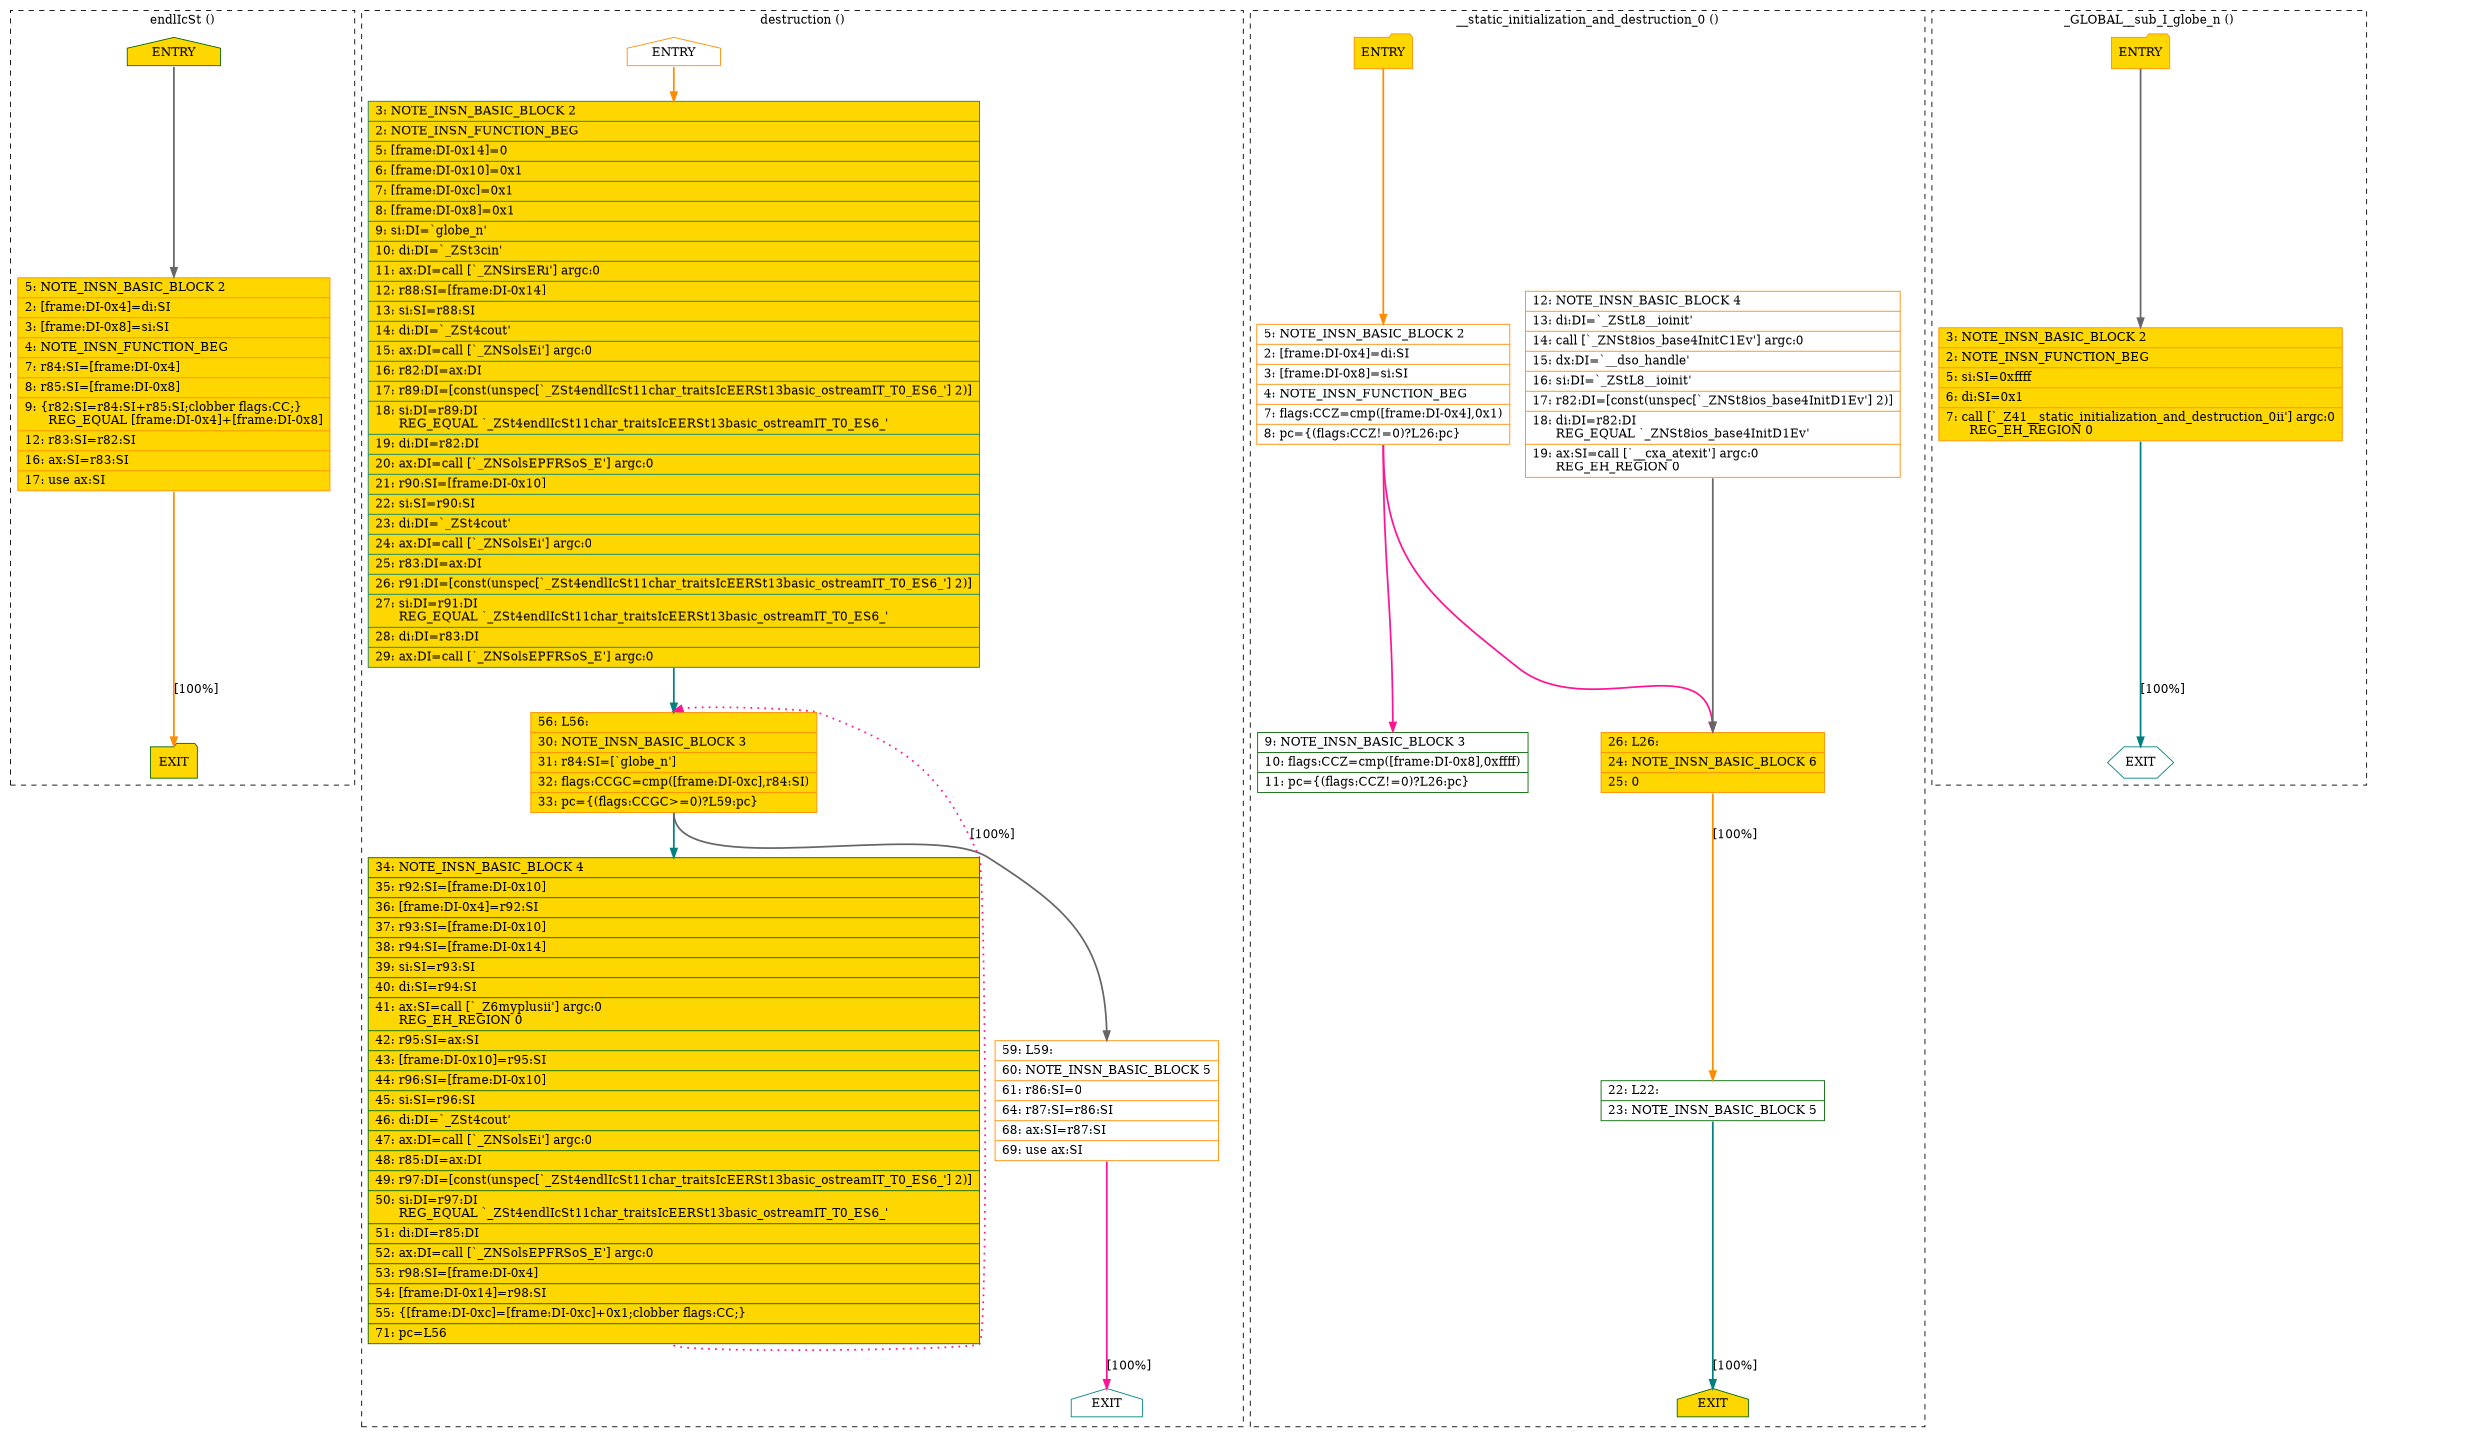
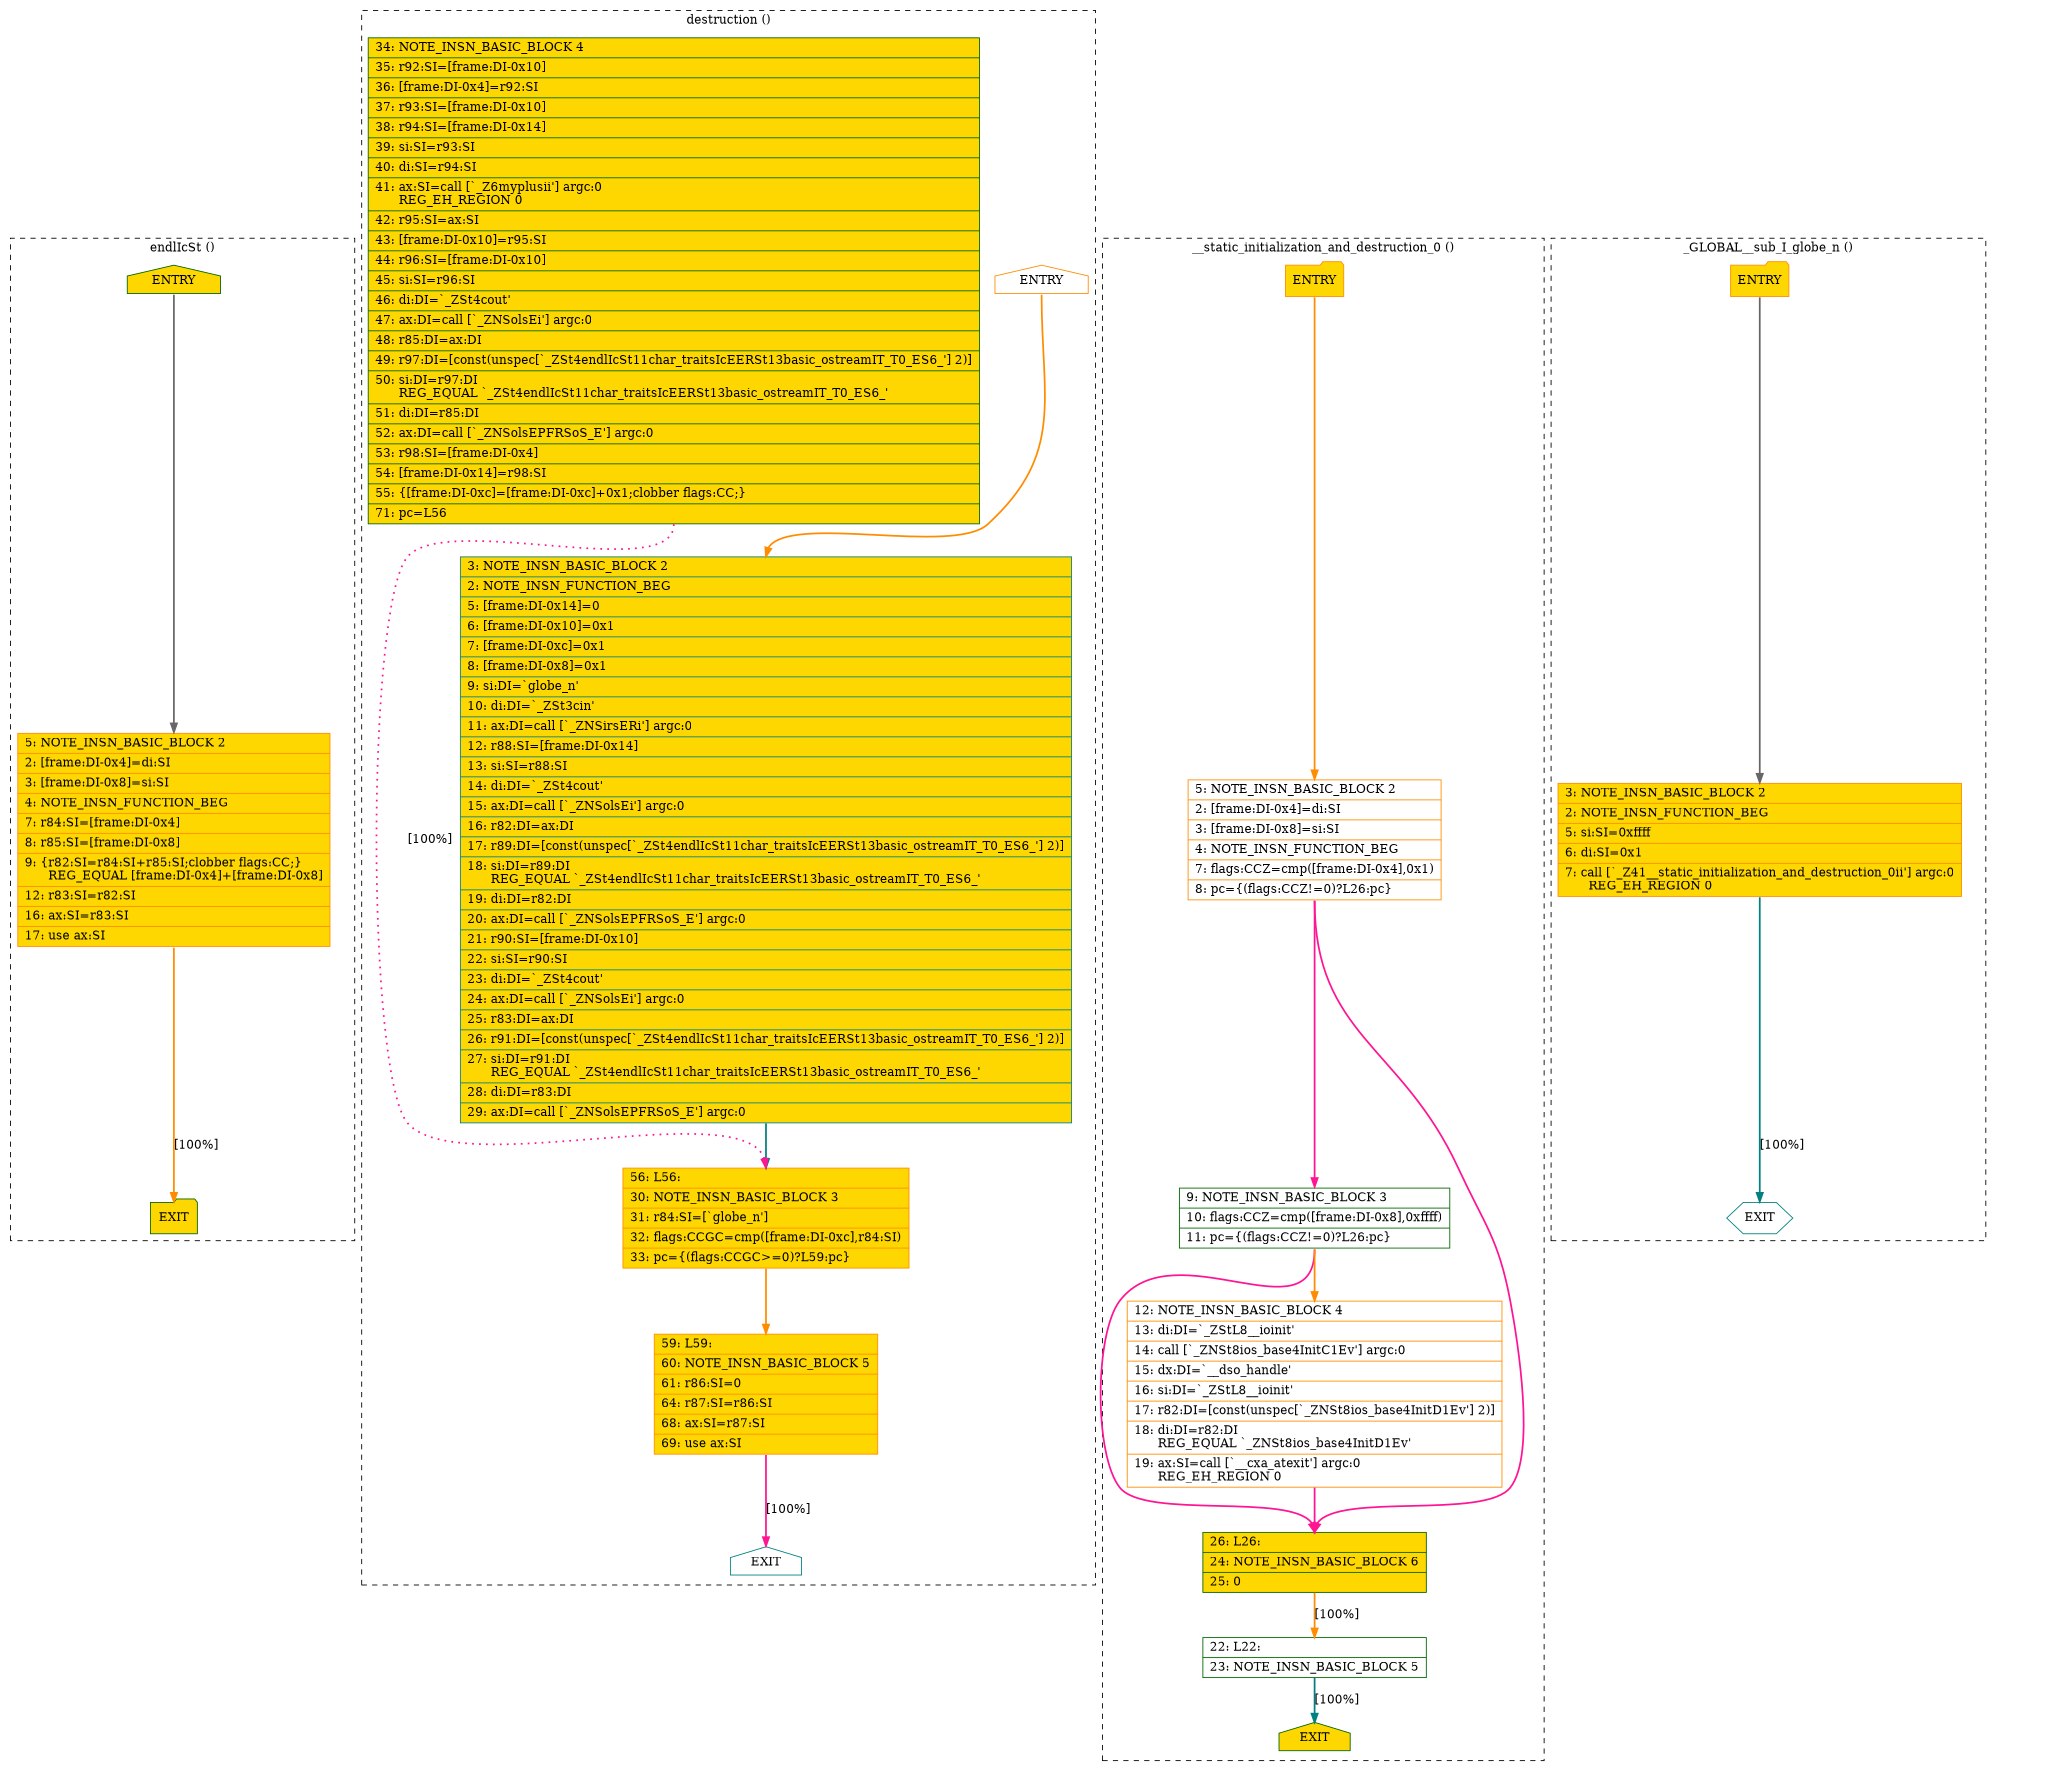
  digraph {
    node [color=darkorange fillcolor=gold shape=record style=filled]
    edge [color=darkorange constraint=true headport=n style="solid,bold" tailport=s weight=100]
    n1 [color=darkgreen label=ENTRY shape=house]
    n2 [label="{\ \ \ \ 5:\ NOTE_INSN_BASIC_BLOCK\ 2\l|\ \ \ \ 2:\ [frame:DI-0x4]=di:SI\l|\ \ \ \ 3:\ [frame:DI-0x8]=si:SI\l|\ \ \ \ 4:\ NOTE_INSN_FUNCTION_BEG\l|\ \ \ \ 7:\ r84:SI=[frame:DI-0x4]\l|\ \ \ \ 8:\ r85:SI=[frame:DI-0x8]\l|\ \ \ \ 9:\ \{r82:SI=r84:SI+r85:SI;clobber\ flags:CC;\}\l\ \ \ \ \ \ REG_EQUAL\ [frame:DI-0x4]+[frame:DI-0x8]\l|\ \ \ 12:\ r83:SI=r82:SI\l|\ \ \ 16:\ ax:SI=r83:SI\l|\ \ \ 17:\ use\ ax:SI\l}"]
    n3 [color=darkgreen label=EXIT shape=folder]
    n4 [fillcolor=white label=ENTRY shape=house]
    n5 [color=teal label="{\ \ \ \ 3:\ NOTE_INSN_BASIC_BLOCK\ 2\l|\ \ \ \ 2:\ NOTE_INSN_FUNCTION_BEG\l|\ \ \ \ 5:\ [frame:DI-0x14]=0\l|\ \ \ \ 6:\ [frame:DI-0x10]=0x1\l|\ \ \ \ 7:\ [frame:DI-0xc]=0x1\l|\ \ \ \ 8:\ [frame:DI-0x8]=0x1\l|\ \ \ \ 9:\ si:DI=`globe_n'\l|\ \ \ 10:\ di:DI=`_ZSt3cin'\l|\ \ \ 11:\ ax:DI=call\ [`_ZNSirsERi']\ argc:0\l|\ \ \ 12:\ r88:SI=[frame:DI-0x14]\l|\ \ \ 13:\ si:SI=r88:SI\l|\ \ \ 14:\ di:DI=`_ZSt4cout'\l|\ \ \ 15:\ ax:DI=call\ [`_ZNSolsEi']\ argc:0\l|\ \ \ 16:\ r82:DI=ax:DI\l|\ \ \ 17:\ r89:DI=[const(unspec[`_ZSt4endlIcSt11char_traitsIcEERSt13basic_ostreamIT_T0_ES6_']\ 2)]\l|\ \ \ 18:\ si:DI=r89:DI\l\ \ \ \ \ \ REG_EQUAL\ `_ZSt4endlIcSt11char_traitsIcEERSt13basic_ostreamIT_T0_ES6_'\l|\ \ \ 19:\ di:DI=r82:DI\l|\ \ \ 20:\ ax:DI=call\ [`_ZNSolsEPFRSoS_E']\ argc:0\l|\ \ \ 21:\ r90:SI=[frame:DI-0x10]\l|\ \ \ 22:\ si:SI=r90:SI\l|\ \ \ 23:\ di:DI=`_ZSt4cout'\l|\ \ \ 24:\ ax:DI=call\ [`_ZNSolsEi']\ argc:0\l|\ \ \ 25:\ r83:DI=ax:DI\l|\ \ \ 26:\ r91:DI=[const(unspec[`_ZSt4endlIcSt11char_traitsIcEERSt13basic_ostreamIT_T0_ES6_']\ 2)]\l|\ \ \ 27:\ si:DI=r91:DI\l\ \ \ \ \ \ REG_EQUAL\ `_ZSt4endlIcSt11char_traitsIcEERSt13basic_ostreamIT_T0_ES6_'\l|\ \ \ 28:\ di:DI=r83:DI\l|\ \ \ 29:\ ax:DI=call\ [`_ZNSolsEPFRSoS_E']\ argc:0\l}"]
    n6 [color=teal fillcolor=white label=EXIT shape=house]
    n7 [label="{\ \ \ 56:\ L56:\l|\ \ \ 30:\ NOTE_INSN_BASIC_BLOCK\ 3\l|\ \ \ 31:\ r84:SI=[`globe_n']\l|\ \ \ 32:\ flags:CCGC=cmp([frame:DI-0xc],r84:SI)\l|\ \ \ 33:\ pc=\{(flags:CCGC\>=0)?L59:pc\}\l}"]
    n8 [color=darkgreen label="{\ \ \ 34:\ NOTE_INSN_BASIC_BLOCK\ 4\l|\ \ \ 35:\ r92:SI=[frame:DI-0x10]\l|\ \ \ 36:\ [frame:DI-0x4]=r92:SI\l|\ \ \ 37:\ r93:SI=[frame:DI-0x10]\l|\ \ \ 38:\ r94:SI=[frame:DI-0x14]\l|\ \ \ 39:\ si:SI=r93:SI\l|\ \ \ 40:\ di:SI=r94:SI\l|\ \ \ 41:\ ax:SI=call\ [`_Z6myplusii']\ argc:0\l\ \ \ \ \ \ REG_EH_REGION\ 0\l|\ \ \ 42:\ r95:SI=ax:SI\l|\ \ \ 43:\ [frame:DI-0x10]=r95:SI\l|\ \ \ 44:\ r96:SI=[frame:DI-0x10]\l|\ \ \ 45:\ si:SI=r96:SI\l|\ \ \ 46:\ di:DI=`_ZSt4cout'\l|\ \ \ 47:\ ax:DI=call\ [`_ZNSolsEi']\ argc:0\l|\ \ \ 48:\ r85:DI=ax:DI\l|\ \ \ 49:\ r97:DI=[const(unspec[`_ZSt4endlIcSt11char_traitsIcEERSt13basic_ostreamIT_T0_ES6_']\ 2)]\l|\ \ \ 50:\ si:DI=r97:DI\l\ \ \ \ \ \ REG_EQUAL\ `_ZSt4endlIcSt11char_traitsIcEERSt13basic_ostreamIT_T0_ES6_'\l|\ \ \ 51:\ di:DI=r85:DI\l|\ \ \ 52:\ ax:DI=call\ [`_ZNSolsEPFRSoS_E']\ argc:0\l|\ \ \ 53:\ r98:SI=[frame:DI-0x4]\l|\ \ \ 54:\ [frame:DI-0x14]=r98:SI\l|\ \ \ 55:\ \{[frame:DI-0xc]=[frame:DI-0xc]+0x1;clobber\ flags:CC;\}\l|\ \ \ 71:\ pc=L56\l}"]
-   n9 [fillcolor=white label="{\ \ \ 59:\ L59:\l|\ \ \ 60:\ NOTE_INSN_BASIC_BLOCK\ 5\l|\ \ \ 61:\ r86:SI=0\l|\ \ \ 64:\ r87:SI=r86:SI\l|\ \ \ 68:\ ax:SI=r87:SI\l|\ \ \ 69:\ use\ ax:SI\l}"]
+   n9 [label="{\ \ \ 59:\ L59:\l|\ \ \ 60:\ NOTE_INSN_BASIC_BLOCK\ 5\l|\ \ \ 61:\ r86:SI=0\l|\ \ \ 64:\ r87:SI=r86:SI\l|\ \ \ 68:\ ax:SI=r87:SI\l|\ \ \ 69:\ use\ ax:SI\l}"]
    n10 [label=ENTRY shape=folder]
    n11 [fillcolor=white label="{\ \ \ \ 5:\ NOTE_INSN_BASIC_BLOCK\ 2\l|\ \ \ \ 2:\ [frame:DI-0x4]=di:SI\l|\ \ \ \ 3:\ [frame:DI-0x8]=si:SI\l|\ \ \ \ 4:\ NOTE_INSN_FUNCTION_BEG\l|\ \ \ \ 7:\ flags:CCZ=cmp([frame:DI-0x4],0x1)\l|\ \ \ \ 8:\ pc=\{(flags:CCZ!=0)?L26:pc\}\l}"]
    n12 [color=darkgreen label=EXIT shape=house]
    n13 [color=darkgreen fillcolor=white label="{\ \ \ \ 9:\ NOTE_INSN_BASIC_BLOCK\ 3\l|\ \ \ 10:\ flags:CCZ=cmp([frame:DI-0x8],0xffff)\l|\ \ \ 11:\ pc=\{(flags:CCZ!=0)?L26:pc\}\l}"]
-   n14 [label="{\ \ \ 26:\ L26:\l|\ \ \ 24:\ NOTE_INSN_BASIC_BLOCK\ 6\l|\ \ \ 25:\ 0\l}"]
+   n14 [color=darkgreen label="{\ \ \ 26:\ L26:\l|\ \ \ 24:\ NOTE_INSN_BASIC_BLOCK\ 6\l|\ \ \ 25:\ 0\l}"]
    n15 [fillcolor=white label="{\ \ \ 12:\ NOTE_INSN_BASIC_BLOCK\ 4\l|\ \ \ 13:\ di:DI=`_ZStL8__ioinit'\l|\ \ \ 14:\ call\ [`_ZNSt8ios_base4InitC1Ev']\ argc:0\l|\ \ \ 15:\ dx:DI=`__dso_handle'\l|\ \ \ 16:\ si:DI=`_ZStL8__ioinit'\l|\ \ \ 17:\ r82:DI=[const(unspec[`_ZNSt8ios_base4InitD1Ev']\ 2)]\l|\ \ \ 18:\ di:DI=r82:DI\l\ \ \ \ \ \ REG_EQUAL\ `_ZNSt8ios_base4InitD1Ev'\l|\ \ \ 19:\ ax:SI=call\ [`__cxa_atexit']\ argc:0\l\ \ \ \ \ \ REG_EH_REGION\ 0\l}"]
    n16 [color=darkgreen fillcolor=white label="{\ \ \ 22:\ L22:\l|\ \ \ 23:\ NOTE_INSN_BASIC_BLOCK\ 5\l}"]
    n17 [label=ENTRY shape=folder]
    n18 [label="{\ \ \ \ 3:\ NOTE_INSN_BASIC_BLOCK\ 2\l|\ \ \ \ 2:\ NOTE_INSN_FUNCTION_BEG\l|\ \ \ \ 5:\ si:SI=0xffff\l|\ \ \ \ 6:\ di:SI=0x1\l|\ \ \ \ 7:\ call\ [`_Z41__static_initialization_and_destruction_0ii']\ argc:0\l\ \ \ \ \ \ REG_EH_REGION\ 0\l}"]
    n19 [color=teal fillcolor=white label=EXIT shape=hexagon]
    subgraph cluster_1 {
      color=black
      label="endlIcSt ()"
      style=dashed
      n1
      n2
      n3
    }
    subgraph cluster_2 {
      color=black
      label="destruction ()"
      style=dashed
      n4
      n5
      n6
      n7
      n8
      n9
    }
    subgraph cluster_3 {
      color=black
      label="__static_initialization_and_destruction_0 ()"
      style=dashed
      n10
      n11
      n12
      n13
      n14
      n15
      n16
    }
    subgraph cluster_4 {
      color=black
      label="_GLOBAL__sub_I_globe_n ()"
      style=dashed
      n17
      n18
      n19
    }
    n1 -> n2 [color=gray40]
    n1 -> n3 [style=invis color="" weight=""]
    n2 -> n3 [label="[100%]"]
    n4 -> n5
    n4 -> n6 [style=invis color="" weight=""]
    n5 -> n7 [color=teal]
-   n7 -> n8 [color=teal]
-   n7 -> n9 [color=gray40 weight=10]
+   n7 -> n9 [weight=10]
    n8 -> n7 [color=deeppink constraint=false label="[100%]" style="dotted,bold" weight=10]
    n9 -> n6 [color=deeppink label="[100%]"]
    n10 -> n11
    n10 -> n12 [style=invis color="" weight=""]
    n11 -> n13 [color=deeppink]
    n11 -> n14 [color=deeppink weight=10]
+   n13 -> n14 [color=deeppink weight=10]
+   n13 -> n15
    n14 -> n16 [label="[100%]"]
-   n15 -> n14 [color=gray40]
+   n15 -> n14 [color=deeppink]
    n16 -> n12 [color=teal label="[100%]"]
    n17 -> n18 [color=gray40]
    n17 -> n19 [style=invis color="" weight=""]
    n18 -> n19 [color=teal label="[100%]"]
  }
